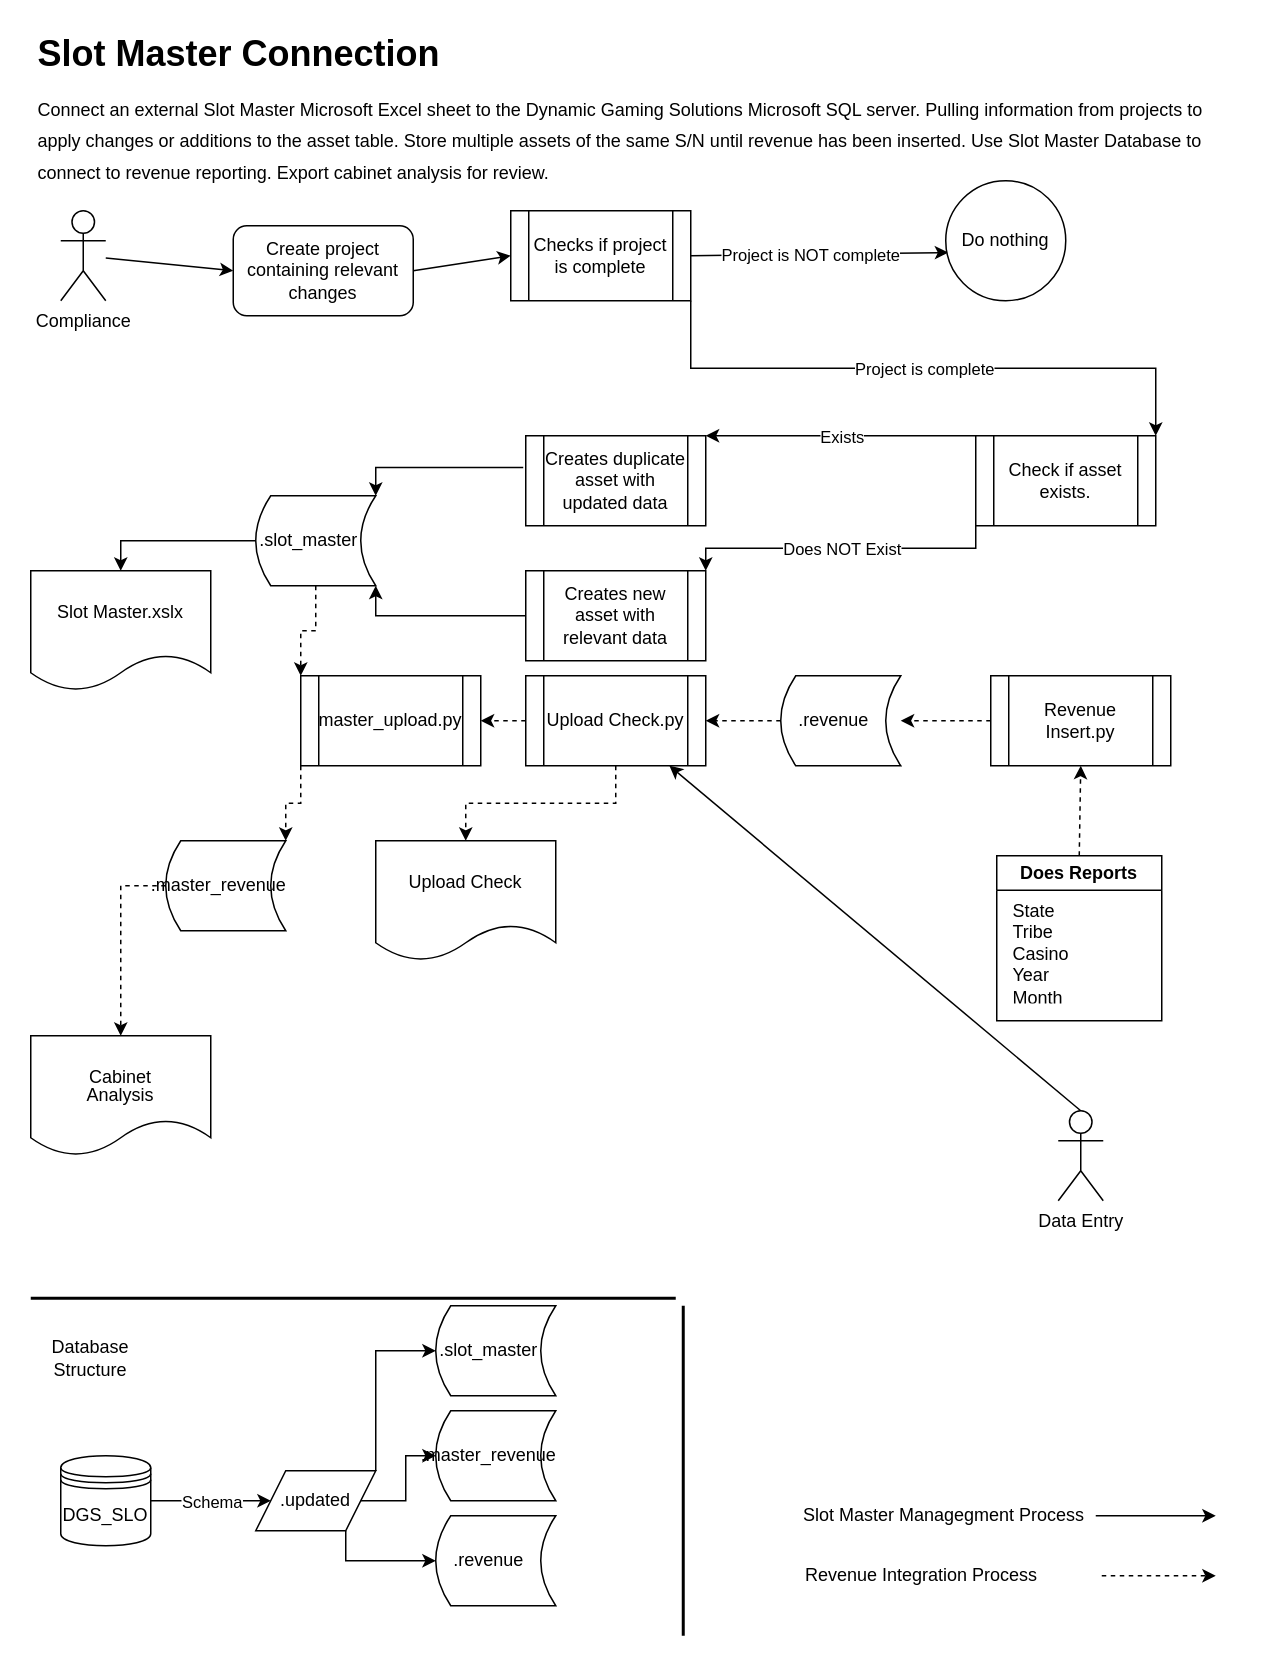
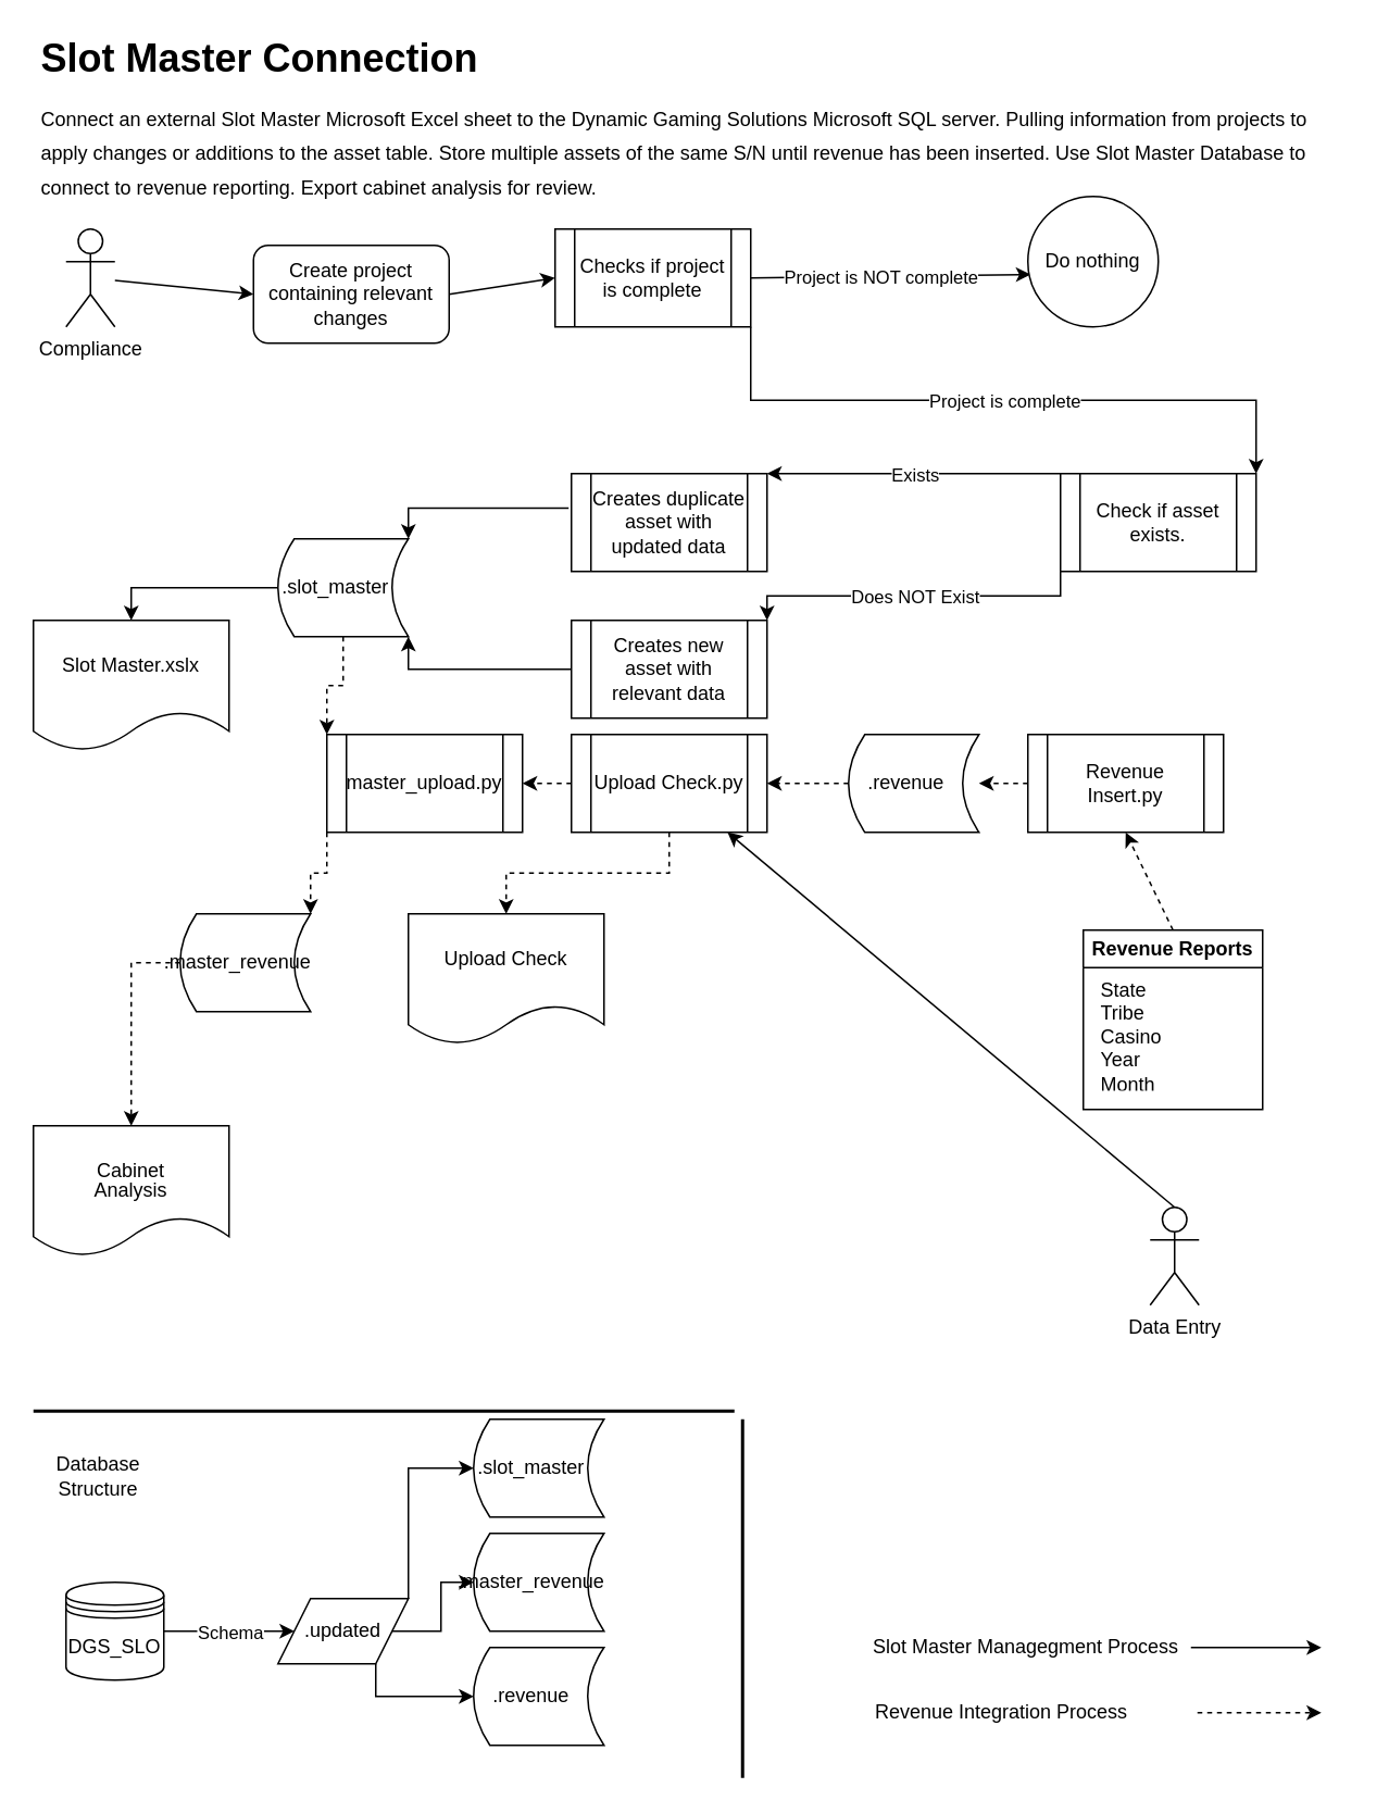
  <mxCell id="0" />
  <mxCell id="1" parent="0" />
  <mxCell id="2" value="&lt;h1 style=&quot;line-height: 80%;&quot;&gt;&lt;span style=&quot;background-color: initial;&quot;&gt;Slot Master Connection&lt;/span&gt;&lt;/h1&gt;&lt;h1 style=&quot;line-height: 70%;&quot;&gt;&lt;span style=&quot;font-weight: 400;&quot;&gt;&lt;font style=&quot;font-size: 12px;&quot;&gt;Connect an external Slot Master Microsoft Excel sheet to the Dynamic Gaming Solutions Microsoft SQL server. Pulling information from projects to apply changes or additions to the asset table. Store multiple assets of the same S/N until revenue has been inserted. Use Slot Master Database to connect to revenue reporting. Export cabinet analysis for review.&lt;/font&gt;&lt;/span&gt;&lt;/h1&gt;" style="text;html=1;strokeColor=none;fillColor=none;spacing=5;spacingTop=-20;whiteSpace=wrap;overflow=hidden;rounded=0;" parent="1" vertex="1"><mxGeometry x="20" y="20" width="810" height="120" as="geometry" /></mxCell>
  <mxCell id="3" value="Compliance" style="shape=umlActor;verticalLabelPosition=bottom;verticalAlign=top;html=1;outlineConnect=0;" parent="1" vertex="1"><mxGeometry x="40" y="140" width="30" height="60" as="geometry" /></mxCell>
  <mxCell id="4" value="Create project containing relevant changes" style="rounded=1;whiteSpace=wrap;html=1;" parent="1" vertex="1"><mxGeometry x="155" y="150" width="120" height="60" as="geometry" /></mxCell>
  <mxCell id="5" value="" style="endArrow=classic;html=1;rounded=0;entryX=0;entryY=0.5;entryDx=0;entryDy=0;" parent="1" source="3" target="4" edge="1"><mxGeometry width="50" height="50" relative="1" as="geometry"><mxPoint x="400" y="430" as="sourcePoint" /><mxPoint x="450" y="380" as="targetPoint" /></mxGeometry></mxCell>
  <mxCell id="6" value="" style="endArrow=classic;html=1;rounded=0;exitX=1;exitY=0.5;exitDx=0;exitDy=0;entryX=0;entryY=0.5;entryDx=0;entryDy=0;" parent="1" source="4" target="11" edge="1"><mxGeometry width="50" height="50" relative="1" as="geometry"><mxPoint x="400" y="430" as="sourcePoint" /><mxPoint x="370" y="170" as="targetPoint" /></mxGeometry></mxCell>
  <mxCell id="7" value="Check if asset exists." style="shape=process;whiteSpace=wrap;html=1;backgroundOutline=1;" parent="1" vertex="1"><mxGeometry x="650" y="290" width="120" height="60" as="geometry" /></mxCell>
  <mxCell id="8" value="" style="endArrow=classic;html=1;rounded=0;exitX=0;exitY=0;exitDx=0;exitDy=0;entryX=1;entryY=0;entryDx=0;entryDy=0;" parent="1" source="7" target="10" edge="1"><mxGeometry relative="1" as="geometry"><mxPoint x="30" y="580" as="sourcePoint" /><mxPoint x="260" y="370" as="targetPoint" /></mxGeometry></mxCell>
  <mxCell id="9" value="Exists" style="edgeLabel;resizable=0;html=1;align=center;verticalAlign=middle;" parent="8" connectable="0" vertex="1"><mxGeometry relative="1" as="geometry" /></mxCell>
  <mxCell id="10" value="Creates duplicate asset with updated data" style="shape=process;whiteSpace=wrap;html=1;backgroundOutline=1;" parent="1" vertex="1"><mxGeometry x="350" y="290" width="120" height="60" as="geometry" /></mxCell>
  <mxCell id="11" value="Checks if project is complete" style="shape=process;whiteSpace=wrap;html=1;backgroundOutline=1;" parent="1" vertex="1"><mxGeometry x="340" y="140" width="120" height="60" as="geometry" /></mxCell>
  <mxCell id="12" value="" style="endArrow=classic;html=1;rounded=0;exitX=1;exitY=0.5;exitDx=0;exitDy=0;entryX=0.021;entryY=0.598;entryDx=0;entryDy=0;entryPerimeter=0;" parent="1" source="11" target="14" edge="1"><mxGeometry relative="1" as="geometry"><mxPoint x="370" y="330" as="sourcePoint" /><mxPoint x="630" y="200" as="targetPoint" /></mxGeometry></mxCell>
  <mxCell id="13" value="Project is NOT complete" style="edgeLabel;resizable=0;html=1;align=center;verticalAlign=middle;" parent="12" connectable="0" vertex="1"><mxGeometry relative="1" as="geometry"><mxPoint x="-6" y="1" as="offset" /></mxGeometry></mxCell>
  <mxCell id="14" value="Do nothing" style="ellipse;whiteSpace=wrap;html=1;aspect=fixed;" parent="1" vertex="1"><mxGeometry x="630" y="120" width="80" height="80" as="geometry" /></mxCell>
  <mxCell id="15" value="" style="endArrow=classic;html=1;rounded=0;exitX=1;exitY=1;exitDx=0;exitDy=0;edgeStyle=orthogonalEdgeStyle;entryX=1;entryY=0;entryDx=0;entryDy=0;" parent="1" source="11" target="7" edge="1"><mxGeometry relative="1" as="geometry"><mxPoint x="250" y="300" as="sourcePoint" /><mxPoint x="770" y="210" as="targetPoint" /></mxGeometry></mxCell>
  <mxCell id="16" value="Project is complete" style="edgeLabel;resizable=0;html=1;align=center;verticalAlign=middle;" parent="15" connectable="0" vertex="1"><mxGeometry relative="1" as="geometry" /></mxCell>
  <mxCell id="17" value="Creates new asset with relevant data" style="shape=process;whiteSpace=wrap;html=1;backgroundOutline=1;" parent="1" vertex="1"><mxGeometry x="350" y="380" width="120" height="60" as="geometry" /></mxCell>
  <mxCell id="18" value="" style="endArrow=classic;html=1;rounded=0;exitX=0;exitY=1;exitDx=0;exitDy=0;entryX=1;entryY=0;entryDx=0;entryDy=0;edgeStyle=orthogonalEdgeStyle;" parent="1" source="7" target="17" edge="1"><mxGeometry relative="1" as="geometry"><mxPoint x="250" y="460" as="sourcePoint" /><mxPoint x="350" y="460" as="targetPoint" /></mxGeometry></mxCell>
  <mxCell id="19" value="Does NOT Exist" style="edgeLabel;resizable=0;html=1;align=center;verticalAlign=middle;" parent="18" connectable="0" vertex="1"><mxGeometry relative="1" as="geometry" /></mxCell>
  <mxCell id="20" value="" style="endArrow=classic;html=1;rounded=0;exitX=-0.014;exitY=0.353;exitDx=0;exitDy=0;exitPerimeter=0;entryX=1;entryY=0;entryDx=0;entryDy=0;edgeStyle=orthogonalEdgeStyle;" parent="1" source="10" target="36" edge="1"><mxGeometry width="50" height="50" relative="1" as="geometry"><mxPoint x="390" y="460" as="sourcePoint" /><mxPoint x="250" y="345" as="targetPoint" /></mxGeometry></mxCell>
  <mxCell id="21" value="" style="endArrow=classic;html=1;rounded=0;entryX=1;entryY=1;entryDx=0;entryDy=0;exitX=0;exitY=0.5;exitDx=0;exitDy=0;edgeStyle=orthogonalEdgeStyle;" parent="1" source="17" target="36" edge="1"><mxGeometry width="50" height="50" relative="1" as="geometry"><mxPoint x="390" y="460" as="sourcePoint" /><mxPoint x="250" y="369.92" as="targetPoint" /></mxGeometry></mxCell>
  <mxCell id="22" value="Slot Master.xslx" style="shape=document;whiteSpace=wrap;html=1;boundedLbl=1;" parent="1" vertex="1"><mxGeometry x="20" y="380" width="120" height="80" as="geometry" /></mxCell>
  <mxCell id="23" value="" style="endArrow=classic;html=1;exitX=0;exitY=0.5;exitDx=0;exitDy=0;entryX=0.5;entryY=0;entryDx=0;entryDy=0;edgeStyle=orthogonalEdgeStyle;strokeWidth=1;arcSize=0;" parent="1" source="36" target="22" edge="1"><mxGeometry width="50" height="50" relative="1" as="geometry"><mxPoint x="180" y="345" as="sourcePoint" /><mxPoint x="120" y="320" as="targetPoint" /></mxGeometry></mxCell>
  <mxCell id="24" value="&lt;p style=&quot;line-height: 100%;&quot;&gt;Cabinet&lt;br&gt;Analysis&lt;br&gt;&lt;/p&gt;" style="shape=document;whiteSpace=wrap;html=1;boundedLbl=1;spacingTop=9;" parent="1" vertex="1"><mxGeometry x="20" y="690" width="120" height="80" as="geometry" /></mxCell>
  <mxCell id="25" value="DGS_SLO" style="shape=datastore;whiteSpace=wrap;html=1;" parent="1" vertex="1"><mxGeometry x="40" y="970" width="60" height="60" as="geometry" /></mxCell>
  <mxCell id="26" value=".updated" style="shape=parallelogram;perimeter=parallelogramPerimeter;whiteSpace=wrap;html=1;fixedSize=1;" parent="1" vertex="1"><mxGeometry x="170" y="980" width="80" height="40" as="geometry" /></mxCell>
  <mxCell id="27" value="" style="endArrow=classic;html=1;strokeWidth=1;exitX=1;exitY=0.5;exitDx=0;exitDy=0;entryX=0;entryY=0.5;entryDx=0;entryDy=0;" parent="1" source="25" target="26" edge="1"><mxGeometry relative="1" as="geometry"><mxPoint x="340" y="840" as="sourcePoint" /><mxPoint x="440" y="840" as="targetPoint" /></mxGeometry></mxCell>
  <mxCell id="28" value="Schema" style="edgeLabel;resizable=0;html=1;align=center;verticalAlign=middle;" parent="27" connectable="0" vertex="1"><mxGeometry relative="1" as="geometry" /></mxCell>
  <mxCell id="29" value=".slot_master" style="shape=dataStorage;whiteSpace=wrap;html=1;fixedSize=1;size=10;spacingRight=9;" parent="1" vertex="1"><mxGeometry x="290" y="870" width="80" height="60" as="geometry" /></mxCell>
  <mxCell id="30" value=".master_revenue" style="shape=dataStorage;whiteSpace=wrap;html=1;fixedSize=1;size=10;spacingRight=9;" parent="1" vertex="1"><mxGeometry x="290" y="940" width="80" height="60" as="geometry" /></mxCell>
  <mxCell id="31" value="" style="endArrow=classic;html=1;strokeWidth=1;exitX=1;exitY=0;exitDx=0;exitDy=0;entryX=0;entryY=0.5;entryDx=0;entryDy=0;edgeStyle=orthogonalEdgeStyle;arcSize=0;" parent="1" source="26" target="29" edge="1"><mxGeometry width="50" height="50" relative="1" as="geometry"><mxPoint x="270" y="920" as="sourcePoint" /><mxPoint x="320" y="870" as="targetPoint" /></mxGeometry></mxCell>
  <mxCell id="32" value="" style="endArrow=classic;html=1;strokeWidth=1;exitX=1;exitY=0.5;exitDx=0;exitDy=0;entryX=0;entryY=0.5;entryDx=0;entryDy=0;edgeStyle=orthogonalEdgeStyle;arcSize=0;" parent="1" source="26" target="30" edge="1"><mxGeometry width="50" height="50" relative="1" as="geometry"><mxPoint x="270" y="920" as="sourcePoint" /><mxPoint x="320" y="870" as="targetPoint" /></mxGeometry></mxCell>
  <mxCell id="33" value="" style="line;strokeWidth=2;html=1;" parent="1" vertex="1"><mxGeometry x="20" y="860" width="430" height="10" as="geometry" /></mxCell>
  <mxCell id="34" value="Database Structure" style="text;html=1;strokeColor=none;fillColor=none;align=center;verticalAlign=middle;whiteSpace=wrap;rounded=0;" parent="1" vertex="1"><mxGeometry x="30" y="890" width="60" height="30" as="geometry" /></mxCell>
  <mxCell id="35" value="" style="line;strokeWidth=2;direction=south;html=1;" parent="1" vertex="1"><mxGeometry x="450" y="870" width="10" height="220" as="geometry" /></mxCell>
  <mxCell id="36" value=".slot_master" style="shape=dataStorage;whiteSpace=wrap;html=1;fixedSize=1;size=10;spacingRight=9;" parent="1" vertex="1"><mxGeometry x="170" y="330" width="80" height="60" as="geometry" /></mxCell>
  <mxCell id="37" value=".master_revenue" style="shape=dataStorage;whiteSpace=wrap;html=1;fixedSize=1;size=10;spacingRight=9;" parent="1" vertex="1"><mxGeometry x="110" y="560" width="80" height="60" as="geometry" /></mxCell>
  <mxCell id="38" value="" style="endArrow=classic;html=1;strokeWidth=1;exitX=0;exitY=0.5;exitDx=0;exitDy=0;entryX=0.5;entryY=0;entryDx=0;entryDy=0;edgeStyle=orthogonalEdgeStyle;arcSize=0;dashed=1;" parent="1" source="37" target="24" edge="1"><mxGeometry width="50" height="50" relative="1" as="geometry"><mxPoint x="420" y="570" as="sourcePoint" /><mxPoint x="470" y="520" as="targetPoint" /></mxGeometry></mxCell>
  <mxCell id="39" value=".revenue" style="shape=dataStorage;whiteSpace=wrap;html=1;fixedSize=1;size=10;spacingRight=9;" parent="1" vertex="1"><mxGeometry x="290" y="1010" width="80" height="60" as="geometry" /></mxCell>
  <mxCell id="40" value="" style="endArrow=classic;html=1;strokeWidth=1;exitX=0.75;exitY=1;exitDx=0;exitDy=0;entryX=0;entryY=0.5;entryDx=0;entryDy=0;edgeStyle=orthogonalEdgeStyle;arcSize=0;" parent="1" source="26" target="39" edge="1"><mxGeometry width="50" height="50" relative="1" as="geometry"><mxPoint x="300" y="960" as="sourcePoint" /><mxPoint x="350" y="910" as="targetPoint" /></mxGeometry></mxCell>
  <mxCell id="41" value="master_upload.py" style="shape=process;whiteSpace=wrap;html=1;backgroundOutline=1;" parent="1" vertex="1"><mxGeometry x="200" y="450" width="120" height="60" as="geometry" /></mxCell>
  <mxCell id="42" value="" style="endArrow=classic;html=1;strokeWidth=1;exitX=0.5;exitY=1;exitDx=0;exitDy=0;entryX=0;entryY=0;entryDx=0;entryDy=0;edgeStyle=orthogonalEdgeStyle;arcSize=0;dashed=1;" parent="1" source="36" target="41" edge="1"><mxGeometry width="50" height="50" relative="1" as="geometry"><mxPoint x="280" y="590" as="sourcePoint" /><mxPoint x="330" y="540" as="targetPoint" /></mxGeometry></mxCell>
  <mxCell id="43" value="" style="endArrow=classic;html=1;strokeWidth=1;exitX=0;exitY=1;exitDx=0;exitDy=0;entryX=1;entryY=0;entryDx=0;entryDy=0;arcSize=0;edgeStyle=orthogonalEdgeStyle;dashed=1;" parent="1" source="41" target="37" edge="1"><mxGeometry width="50" height="50" relative="1" as="geometry"><mxPoint x="280" y="590" as="sourcePoint" /><mxPoint x="330" y="540" as="targetPoint" /></mxGeometry></mxCell>
  <mxCell id="44" value=".revenue" style="shape=dataStorage;whiteSpace=wrap;html=1;fixedSize=1;size=10;spacingRight=9;" parent="1" vertex="1"><mxGeometry x="520" y="450" width="80" height="60" as="geometry" /></mxCell>
  <mxCell id="45" value="Upload Check.py" style="shape=process;whiteSpace=wrap;html=1;backgroundOutline=1;" parent="1" vertex="1"><mxGeometry x="350" y="450" width="120" height="60" as="geometry" /></mxCell>
  <mxCell id="46" value="" style="endArrow=classic;html=1;strokeWidth=1;exitX=0;exitY=0.5;exitDx=0;exitDy=0;entryX=1;entryY=0.5;entryDx=0;entryDy=0;dashed=1;" parent="1" source="45" target="41" edge="1"><mxGeometry width="50" height="50" relative="1" as="geometry"><mxPoint x="400" y="580" as="sourcePoint" /><mxPoint x="450" y="530" as="targetPoint" /></mxGeometry></mxCell>
  <mxCell id="47" value="Upload Check" style="shape=document;whiteSpace=wrap;html=1;boundedLbl=1;" parent="1" vertex="1"><mxGeometry x="250" y="560" width="120" height="80" as="geometry" /></mxCell>
  <mxCell id="48" value="" style="endArrow=classic;html=1;strokeWidth=1;exitX=0.5;exitY=1;exitDx=0;exitDy=0;entryX=0.5;entryY=0;entryDx=0;entryDy=0;edgeStyle=orthogonalEdgeStyle;arcSize=0;dashed=1;" parent="1" source="45" target="47" edge="1"><mxGeometry width="50" height="50" relative="1" as="geometry"><mxPoint x="400" y="580" as="sourcePoint" /><mxPoint x="450" y="530" as="targetPoint" /></mxGeometry></mxCell>
  <mxCell id="49" value="" style="endArrow=classic;html=1;strokeWidth=1;exitX=0;exitY=0.5;exitDx=0;exitDy=0;entryX=1;entryY=0.5;entryDx=0;entryDy=0;dashed=1;" parent="1" source="44" target="45" edge="1"><mxGeometry width="50" height="50" relative="1" as="geometry"><mxPoint x="400" y="580" as="sourcePoint" /><mxPoint x="450" y="530" as="targetPoint" /></mxGeometry></mxCell>
- <mxCell id="50" value="Revenue Insert.py" style="shape=process;whiteSpace=wrap;html=1;backgroundOutline=1;" parent="1" vertex="1"><mxGeometry x="660" y="450" width="120" height="60" as="geometry" /></mxCell>
+ <mxCell id="50" value="Revenue Insert.py" style="shape=process;whiteSpace=wrap;html=1;backgroundOutline=1;" parent="1" vertex="1"><mxGeometry x="630" y="450" width="120" height="60" as="geometry" /></mxCell>
  <mxCell id="51" value="" style="endArrow=classic;html=1;strokeWidth=1;exitX=0;exitY=0.5;exitDx=0;exitDy=0;entryX=1;entryY=0.5;entryDx=0;entryDy=0;dashed=1;" parent="1" source="50" target="44" edge="1"><mxGeometry width="50" height="50" relative="1" as="geometry"><mxPoint x="390" y="570" as="sourcePoint" /><mxPoint x="440" y="520" as="targetPoint" /></mxGeometry></mxCell>
- <mxCell id="52" value="Does Reports" style="swimlane;whiteSpace=wrap;html=1;" parent="1" vertex="1"><mxGeometry x="664" y="570" width="110" height="110" as="geometry"><mxRectangle x="654" y="560" width="140" height="30" as="alternateBounds" /></mxGeometry></mxCell>
+ <mxCell id="52" value="Revenue Reports" style="swimlane;whiteSpace=wrap;html=1;" parent="1" vertex="1"><mxGeometry x="664" y="570" width="110" height="110" as="geometry"><mxRectangle x="654" y="560" width="140" height="30" as="alternateBounds" /></mxGeometry></mxCell>
  <mxCell id="53" value="State&lt;br&gt;Tribe&lt;br&gt;Casino&lt;br&gt;Year&lt;br&gt;Month" style="text;strokeColor=none;fillColor=none;align=left;verticalAlign=middle;spacingLeft=4;spacingRight=4;overflow=hidden;points=[[0,0.5],[1,0.5]];portConstraint=eastwest;rotatable=0;whiteSpace=wrap;html=1;" parent="52" vertex="1"><mxGeometry x="5" y="27" width="80" height="73" as="geometry" /></mxCell>
  <mxCell id="54" value="" style="endArrow=classic;html=1;strokeWidth=1;entryX=0.5;entryY=1;entryDx=0;entryDy=0;exitX=0.5;exitY=0;exitDx=0;exitDy=0;dashed=1;" parent="1" source="52" target="50" edge="1"><mxGeometry width="50" height="50" relative="1" as="geometry"><mxPoint x="500" y="610" as="sourcePoint" /><mxPoint x="550" y="560" as="targetPoint" /></mxGeometry></mxCell>
  <mxCell id="55" value="Data Entry" style="shape=umlActor;verticalLabelPosition=bottom;verticalAlign=top;html=1;outlineConnect=0;" parent="1" vertex="1"><mxGeometry x="705" y="740" width="30" height="60" as="geometry" /></mxCell>
  <mxCell id="56" value="" style="endArrow=classic;html=1;strokeWidth=1;exitX=0.5;exitY=0;exitDx=0;exitDy=0;exitPerimeter=0;" parent="1" source="55" target="45" edge="1"><mxGeometry width="50" height="50" relative="1" as="geometry"><mxPoint x="480" y="680" as="sourcePoint" /><mxPoint x="530" y="630" as="targetPoint" /></mxGeometry></mxCell>
  <mxCell id="57" value="" style="endArrow=classic;html=1;" edge="1" parent="1"><mxGeometry width="50" height="50" relative="1" as="geometry"><mxPoint x="730" y="1010" as="sourcePoint" /><mxPoint x="810" y="1010" as="targetPoint" /></mxGeometry></mxCell>
  <mxCell id="58" value="" style="endArrow=classic;html=1;dashed=1;" edge="1" parent="1" source="60"><mxGeometry width="50" height="50" relative="1" as="geometry"><mxPoint x="730" y="1050" as="sourcePoint" /><mxPoint x="810" y="1050" as="targetPoint" /></mxGeometry></mxCell>
  <mxCell id="59" value="Slot Master Managegment Process" style="text;html=1;strokeColor=none;fillColor=none;align=center;verticalAlign=middle;whiteSpace=wrap;rounded=0;" vertex="1" parent="1"><mxGeometry x="529" y="995" width="200" height="30" as="geometry" /></mxCell>
  <mxCell id="60" value="Revenue Integration Process" style="text;html=1;strokeColor=none;fillColor=none;align=center;verticalAlign=middle;whiteSpace=wrap;rounded=0;" vertex="1" parent="1"><mxGeometry x="494" y="1035" width="240" height="30" as="geometry" /></mxCell>
